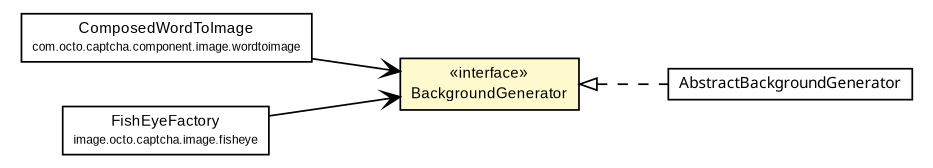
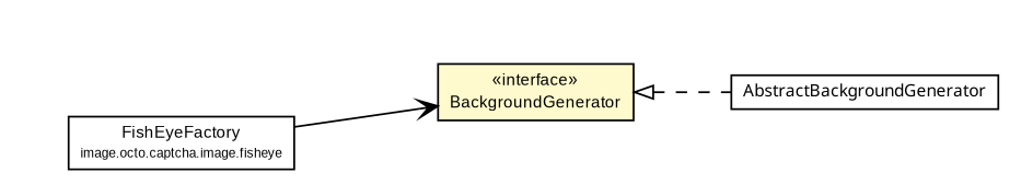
  digraph {
    rankdir=LR
    node [fontcolor=black fontname=arial fontsize=9.0 shape=plaintext]
    edge [fontname=arial fontsize=10.0 headport=p labelfontname=arial labelfontsize=10 tailport=p arrowhead=open color=black fontcolor=black]
    n1 [label=<<table border="0" cellborder="1" cellspacing="0" cellpadding="2" port="p" bgcolor="lemonChiffon" href="./BackgroundGenerator.html"> 		<tr><td><table border="0" cellspacing="0" cellpadding="1"> 			<tr><td> &laquo;interface&raquo; </td></tr> 			<tr><td> BackgroundGenerator </td></tr> 		</table></td></tr> 		</table>>]
    n2 [label=<<table border="0" cellborder="1" cellspacing="0" cellpadding="2" port="p" href="./AbstractBackgroundGenerator.html"> 		<tr><td><table border="0" cellspacing="0" cellpadding="1"> 			<tr><td><font face="ariali"> AbstractBackgroundGenerator </font></td></tr> 		</table></td></tr> 		</table>>]
-   n3 [label=<<table border="0" cellborder="1" cellspacing="0" cellpadding="2" port="p" href="../wordtoimage/ComposedWordToImage.html"> 		<tr><td><table border="0" cellspacing="0" cellpadding="1"> 			<tr><td> ComposedWordToImage </td></tr> 			<tr><td><font point-size="7.0"> com.octo.captcha.component.image.wordtoimage </font></td></tr> 		</table></td></tr> 		</table>>]
    n4 [label=<<table border="0" cellborder="1" cellspacing="0" cellpadding="2" port="p" href="../../../image/fisheye/FishEyeFactory.html"> 		<tr><td><table border="0" cellspacing="0" cellpadding="1"> 			<tr><td> FishEyeFactory </td></tr> 			<tr><td><font point-size="7.0"> image.octo.captcha.image.fisheye </font></td></tr> 		</table></td></tr> 		</table>>]
    n1 -> n2 [arrowtail=empty dir=back fontsize=10 style=dashed arrowhead="" color="" fontcolor=""]
-   n3 -> n1
    n4 -> n1
  }
